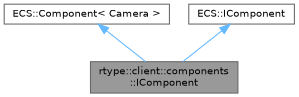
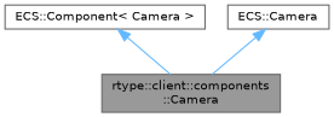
  digraph {
    node [color=gray40 fillcolor=white fontname=Helvetica fontsize=10 shape=box style=filled]
    edge [color=steelblue1 dir=back fontname=Helvetica fontsize=10 labelfontname=Helvetica labelfontsize=10 style=solid]
-   n1 [fillcolor=grey60 fontcolor=black height=0.2 label="rtype::client::components\l::IComponent" width=0.4]
+   n1 [fillcolor=grey60 fontcolor=black height=0.2 label="rtype::client::components\l::Camera" width=0.4]
    n2 [height=0.2 label="ECS::Component\< Camera \>" width=0.4]
-   n3 [height=0.2 label="ECS::IComponent" width=0.4]
+   n3 [height=0.2 label="ECS::Camera" width=0.4]
    n2 -> n1
    n3 -> n1
  }
